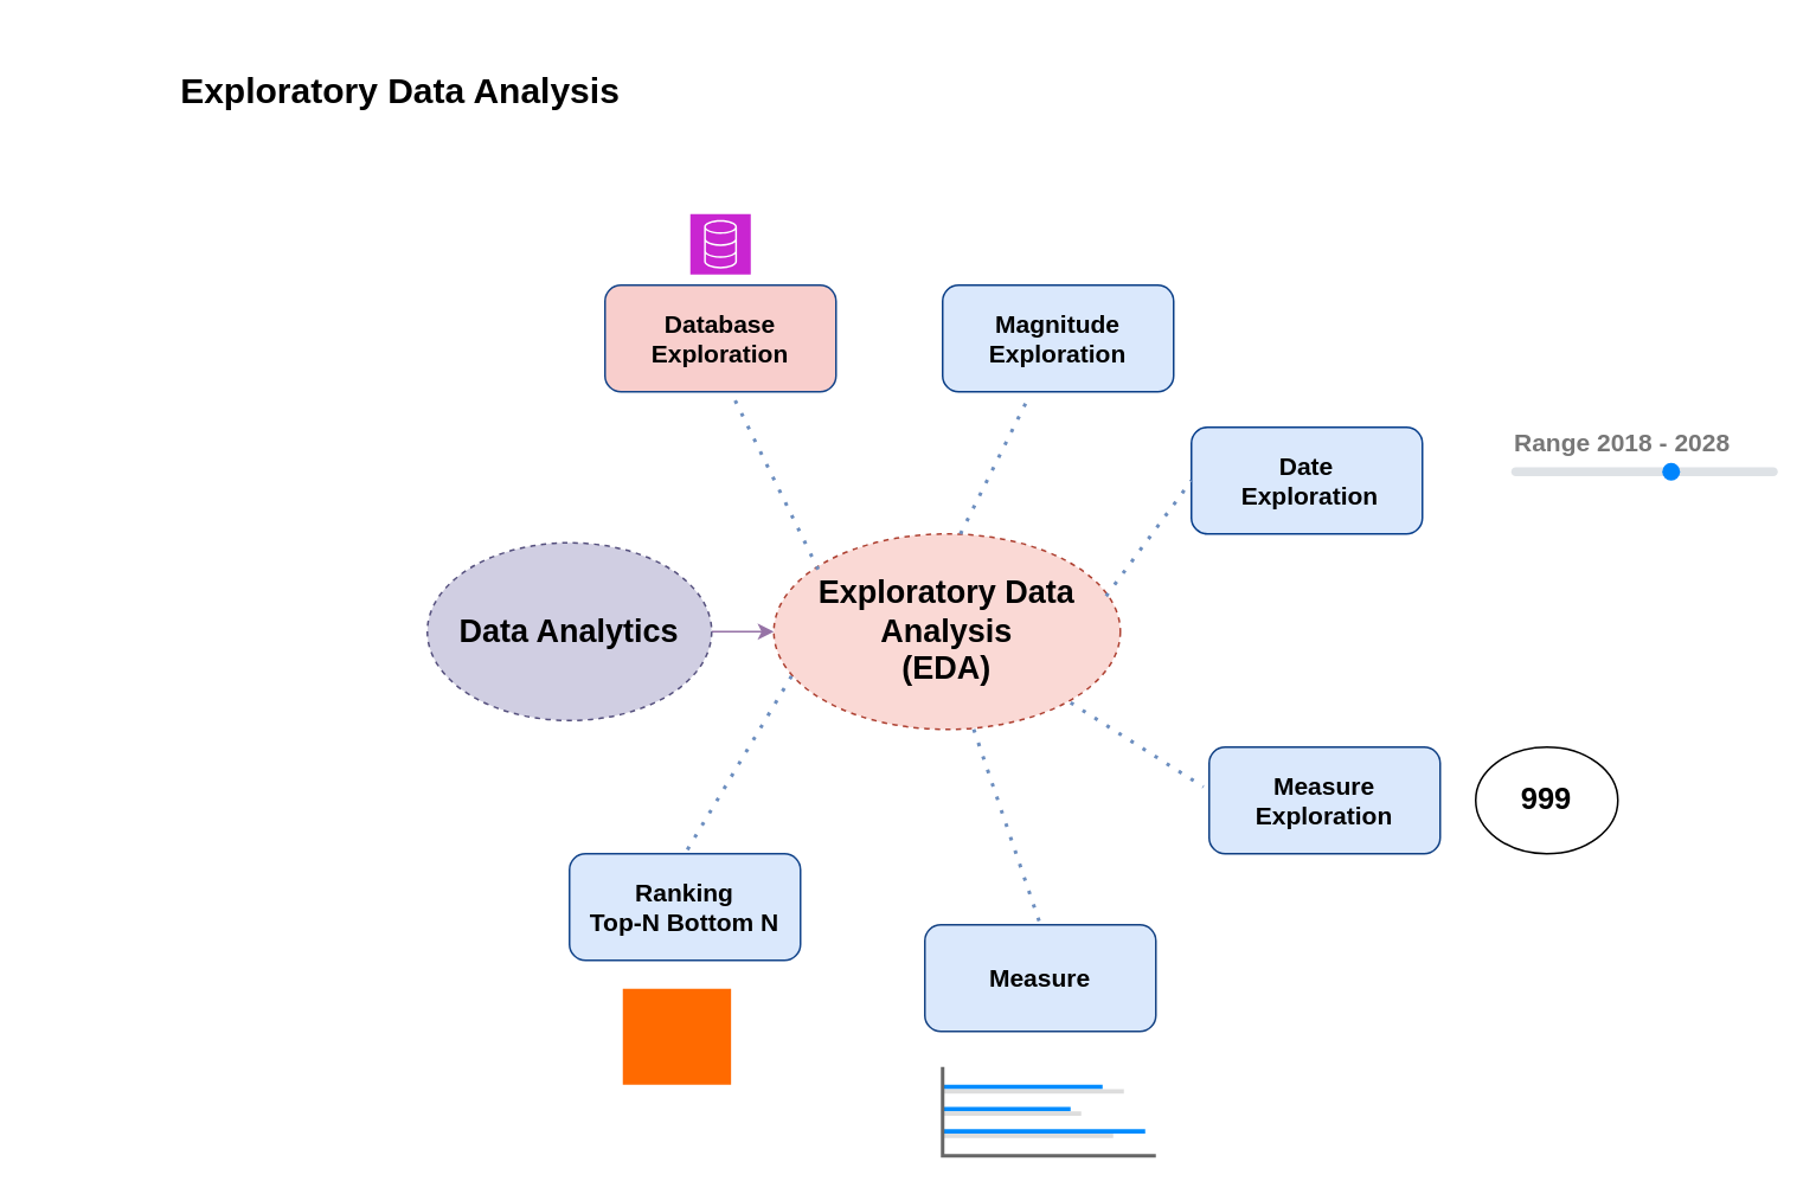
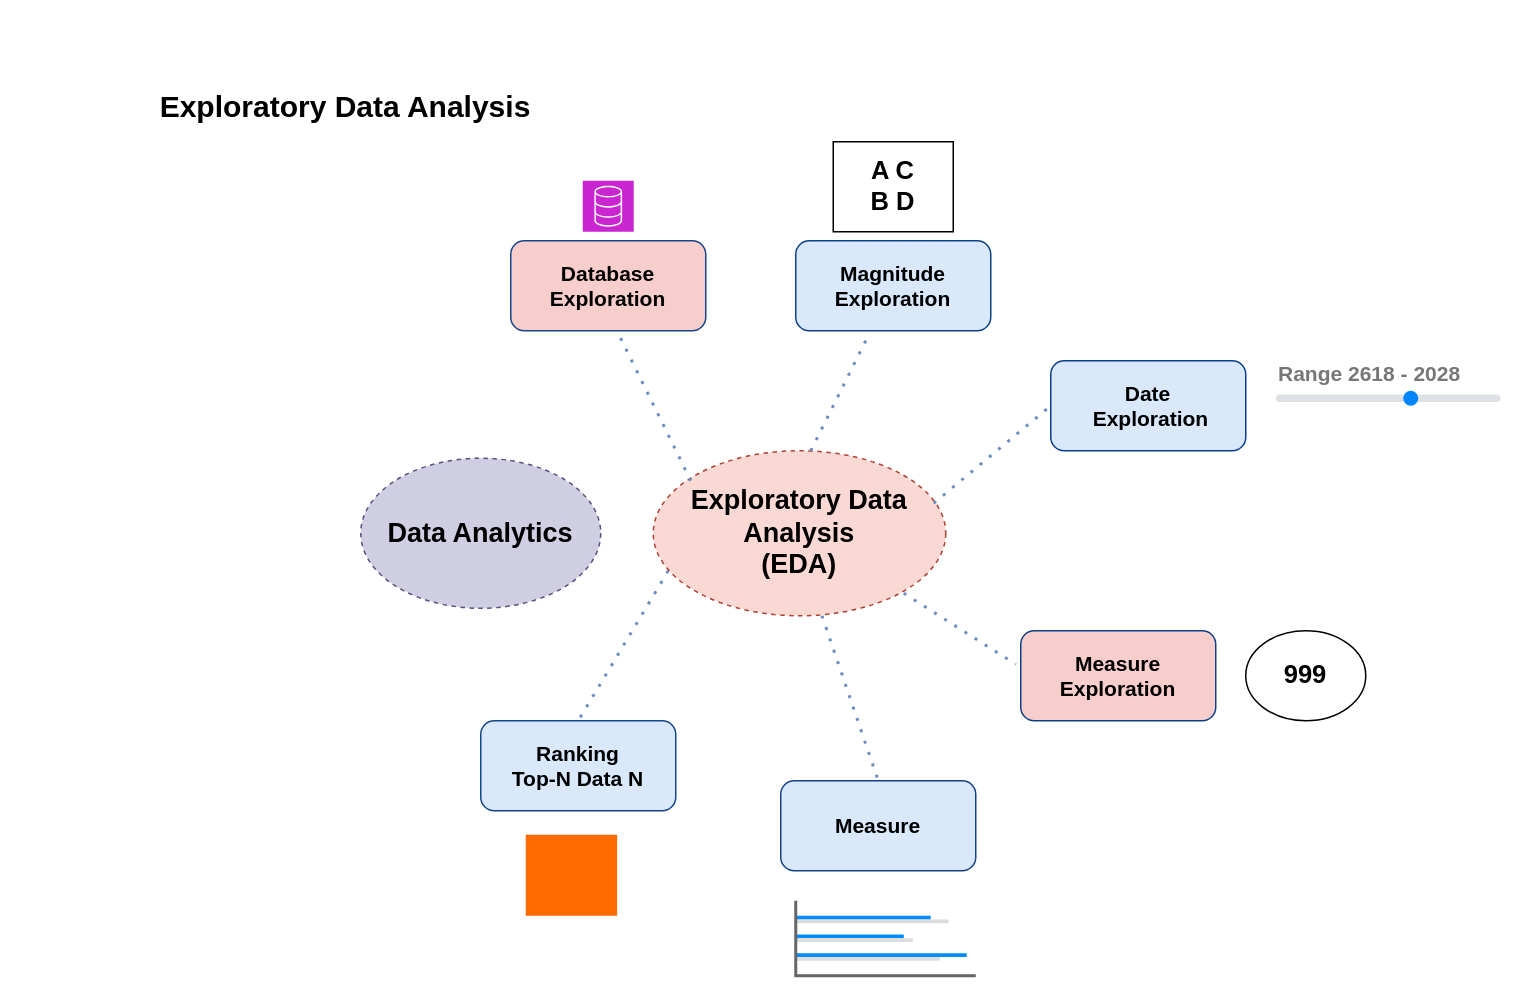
  <mxCell id="0" />
  <mxCell id="1" parent="0" />
- <mxCell id="2" style="edgeStyle=orthogonalEdgeStyle;rounded=0;orthogonalLoop=1;jettySize=auto;html=1;fillColor=#e1d5e7;strokeColor=#9673a6;" edge="1" parent="1" source="3" target="4"><mxGeometry relative="1" as="geometry" /></mxCell>
  <mxCell id="3" value="&lt;b&gt;&lt;font style=&quot;font-size: 18px;&quot;&gt;Data Analytics&lt;/font&gt;&lt;/b&gt;" style="ellipse;whiteSpace=wrap;html=1;fillColor=#d0cee2;dashed=1;strokeColor=#56517e;" vertex="1" parent="1"><mxGeometry x="240" y="305" width="160" height="100" as="geometry" /></mxCell>
  <mxCell id="4" value="&lt;span style=&quot;font-size: 18px;&quot;&gt;&lt;b&gt;Exploratory Data Analysis&lt;/b&gt;&lt;/span&gt;&lt;div&gt;&lt;span style=&quot;font-size: 18px;&quot;&gt;&lt;b&gt;(EDA)&lt;/b&gt;&lt;/span&gt;&lt;/div&gt;" style="ellipse;whiteSpace=wrap;html=1;fillColor=#fad9d5;dashed=1;strokeColor=#ae4132;" vertex="1" parent="1"><mxGeometry x="435" y="300" width="195" height="110" as="geometry" /></mxCell>
  <mxCell id="5" value="&lt;b&gt;&lt;font style=&quot;font-size: 14px;&quot;&gt;Database Exploration&lt;/font&gt;&lt;/b&gt;" style="rounded=1;whiteSpace=wrap;html=1;fillColor=#f8cecc;strokeColor=light-dark(#15458a, #5c79a3);" vertex="1" parent="1"><mxGeometry x="340" y="160" width="130" height="60" as="geometry" /></mxCell>
  <mxCell id="6" value="&lt;b&gt;&lt;font style=&quot;font-size: 14px;&quot;&gt;Magnitude Exploration&lt;/font&gt;&lt;/b&gt;" style="rounded=1;whiteSpace=wrap;html=1;fillColor=#dae8fc;strokeColor=light-dark(#0c4088, #5c79a3);" vertex="1" parent="1"><mxGeometry x="530" y="160" width="130" height="60" as="geometry" /></mxCell>
- <mxCell id="7" value="&lt;b&gt;&lt;font style=&quot;font-size: 14px;&quot;&gt;Date&lt;/font&gt;&lt;/b&gt;&lt;div&gt;&lt;b&gt;&lt;font style=&quot;font-size: 14px;&quot;&gt;&amp;nbsp;Exploration&lt;/font&gt;&lt;/b&gt;&lt;/div&gt;" style="rounded=1;whiteSpace=wrap;html=1;fillColor=#dae8fc;strokeColor=light-dark(#083f8c, #5c79a3);" vertex="1" parent="1"><mxGeometry x="670" y="240" width="130" height="60" as="geometry" /></mxCell>
- <mxCell id="8" value="&lt;b&gt;&lt;font style=&quot;font-size: 14px;&quot;&gt;Measure Exploration&lt;/font&gt;&lt;/b&gt;" style="rounded=1;whiteSpace=wrap;html=1;fillColor=#dae8fc;strokeColor=light-dark(#104084, #5c79a3);" vertex="1" parent="1"><mxGeometry x="680" y="420" width="130" height="60" as="geometry" /></mxCell>
+ <mxCell id="7" value="&lt;b&gt;&lt;font style=&quot;font-size: 14px;&quot;&gt;Date&lt;/font&gt;&lt;/b&gt;&lt;div&gt;&lt;b&gt;&lt;font style=&quot;font-size: 14px;&quot;&gt;&amp;nbsp;Exploration&lt;/font&gt;&lt;/b&gt;&lt;/div&gt;" style="rounded=1;whiteSpace=wrap;html=1;fillColor=#dae8fc;strokeColor=light-dark(#083f8c, #5c79a3);" vertex="1" parent="1"><mxGeometry x="700" y="240" width="130" height="60" as="geometry" /></mxCell>
+ <mxCell id="8" value="&lt;b&gt;&lt;font style=&quot;font-size: 14px;&quot;&gt;Measure Exploration&lt;/font&gt;&lt;/b&gt;" style="rounded=1;whiteSpace=wrap;html=1;fillColor=#f8cecc;strokeColor=light-dark(#104084, #5c79a3);" vertex="1" parent="1"><mxGeometry x="680" y="420" width="130" height="60" as="geometry" /></mxCell>
  <mxCell id="9" value="&lt;span style=&quot;font-size: 14px;&quot;&gt;&lt;b&gt;Measure&lt;/b&gt;&lt;/span&gt;" style="rounded=1;whiteSpace=wrap;html=1;fillColor=#dae8fc;strokeColor=light-dark(#154384, #5c79a3);" vertex="1" parent="1"><mxGeometry x="520" y="520" width="130" height="60" as="geometry" /></mxCell>
- <mxCell id="10" value="&lt;span style=&quot;font-size: 14px;&quot;&gt;&lt;b&gt;Ranking&lt;/b&gt;&lt;/span&gt;&lt;div&gt;&lt;span style=&quot;font-size: 14px;&quot;&gt;&lt;b&gt;Top-N Bottom N&lt;/b&gt;&lt;/span&gt;&lt;/div&gt;" style="rounded=1;whiteSpace=wrap;html=1;fillColor=#dae8fc;strokeColor=light-dark(#13458b, #5c79a3);" vertex="1" parent="1"><mxGeometry x="320" y="480" width="130" height="60" as="geometry" /></mxCell>
- <mxCell id="11" value="&lt;b&gt;Range 2018 - 2028&lt;/b&gt;" style="html=1;shadow=0;dashed=0;shape=mxgraph.bootstrap.rangeInput;dx=0.6;strokeColor=#0085FC;fillColor=#DEE2E6;fontColor=#777777;whiteSpace=wrap;align=left;verticalAlign=bottom;fontStyle=0;fontSize=14;labelPosition=center;verticalLabelPosition=top;" vertex="1" parent="1"><mxGeometry x="850" y="260" width="150" height="10" as="geometry" /></mxCell>
+ <mxCell id="10" value="&lt;span style=&quot;font-size: 14px;&quot;&gt;&lt;b&gt;Ranking&lt;/b&gt;&lt;/span&gt;&lt;div&gt;&lt;span style=&quot;font-size: 14px;&quot;&gt;&lt;b&gt;Top-N Data N&lt;/b&gt;&lt;/span&gt;&lt;/div&gt;" style="rounded=1;whiteSpace=wrap;html=1;fillColor=#dae8fc;strokeColor=light-dark(#13458b, #5c79a3);" vertex="1" parent="1"><mxGeometry x="320" y="480" width="130" height="60" as="geometry" /></mxCell>
+ <mxCell id="11" value="&lt;b&gt;Range 2618 - 2028&lt;/b&gt;" style="html=1;shadow=0;dashed=0;shape=mxgraph.bootstrap.rangeInput;dx=0.6;strokeColor=#0085FC;fillColor=#DEE2E6;fontColor=#777777;whiteSpace=wrap;align=left;verticalAlign=bottom;fontStyle=0;fontSize=14;labelPosition=center;verticalLabelPosition=top;" vertex="1" parent="1"><mxGeometry x="850" y="260" width="150" height="10" as="geometry" /></mxCell>
  <mxCell id="12" value="&lt;b&gt;&lt;font style=&quot;font-size: 17px;&quot;&gt;999&lt;/font&gt;&lt;/b&gt;" style="ellipse;whiteSpace=wrap;html=1;fillColor=none;strokeColor=default;" vertex="1" parent="1"><mxGeometry x="830" y="420" width="80" height="60" as="geometry" /></mxCell>
  <mxCell id="13" value="" style="verticalLabelPosition=bottom;shadow=0;dashed=0;align=center;html=1;verticalAlign=top;strokeWidth=1;shape=mxgraph.mockup.graphics.barChart;strokeColor=none;strokeColor2=none;strokeColor3=#666666;fillColor2=#008cff;fillColor3=#dddddd;" vertex="1" parent="1"><mxGeometry x="530" y="600" width="120" height="50" as="geometry" /></mxCell>
  <mxCell id="14" value="" style="points=[];aspect=fixed;html=1;align=center;shadow=0;dashed=0;fillColor=#FF6A00;strokeColor=none;shape=mxgraph.alibaba_cloud.rsimganalys;" vertex="1" parent="1"><mxGeometry x="350" y="556" width="60.93" height="54" as="geometry" /></mxCell>
  <mxCell id="15" value="" style="sketch=0;points=[[0,0,0],[0.25,0,0],[0.5,0,0],[0.75,0,0],[1,0,0],[0,1,0],[0.25,1,0],[0.5,1,0],[0.75,1,0],[1,1,0],[0,0.25,0],[0,0.5,0],[0,0.75,0],[1,0.25,0],[1,0.5,0],[1,0.75,0]];outlineConnect=0;fontColor=#232F3E;fillColor=#C925D1;strokeColor=#ffffff;dashed=0;verticalLabelPosition=bottom;verticalAlign=top;align=center;html=1;fontSize=12;fontStyle=0;aspect=fixed;shape=mxgraph.aws4.resourceIcon;resIcon=mxgraph.aws4.database;" vertex="1" parent="1"><mxGeometry x="388" y="120" width="34" height="34" as="geometry" /></mxCell>
+ <mxCell id="16" value="&lt;span style=&quot;font-size: 17px;&quot;&gt;&lt;b&gt;A C&lt;/b&gt;&lt;/span&gt;&lt;div&gt;&lt;span style=&quot;font-size: 17px;&quot;&gt;&lt;b&gt;B D&lt;/b&gt;&lt;/span&gt;&lt;/div&gt;" style="rounded=0;whiteSpace=wrap;html=1;fillColor=none;strokeColor=default;" vertex="1" parent="1"><mxGeometry x="555" y="94" width="80" height="60" as="geometry" /></mxCell>
  <mxCell id="17" value="" style="endArrow=none;dashed=1;html=1;dashPattern=1 3;strokeWidth=2;rounded=0;entryX=0.366;entryY=1.08;entryDx=0;entryDy=0;entryPerimeter=0;fillColor=#dae8fc;strokeColor=#6c8ebf;" edge="1" parent="1" target="6"><mxGeometry width="50" height="50" relative="1" as="geometry"><mxPoint x="540" y="300" as="sourcePoint" /><mxPoint x="572.5" y="230" as="targetPoint" /></mxGeometry></mxCell>
  <mxCell id="18" value="" style="endArrow=none;dashed=1;html=1;dashPattern=1 3;strokeWidth=2;rounded=0;entryX=0.554;entryY=1.04;entryDx=0;entryDy=0;entryPerimeter=0;fillColor=#dae8fc;strokeColor=#6c8ebf;" edge="1" parent="1" target="5"><mxGeometry width="50" height="50" relative="1" as="geometry"><mxPoint x="460" y="320" as="sourcePoint" /><mxPoint x="498" y="245" as="targetPoint" /></mxGeometry></mxCell>
  <mxCell id="19" value="" style="endArrow=none;dashed=1;html=1;dashPattern=1 3;strokeWidth=2;rounded=0;entryX=0;entryY=0.5;entryDx=0;entryDy=0;fillColor=#dae8fc;strokeColor=#6c8ebf;" edge="1" parent="1" target="7"><mxGeometry width="50" height="50" relative="1" as="geometry"><mxPoint x="622" y="335" as="sourcePoint" /><mxPoint x="660" y="260" as="targetPoint" /></mxGeometry></mxCell>
  <mxCell id="20" value="" style="endArrow=none;dashed=1;html=1;dashPattern=1 3;strokeWidth=2;rounded=0;entryX=-0.025;entryY=0.373;entryDx=0;entryDy=0;entryPerimeter=0;fillColor=#dae8fc;strokeColor=#6c8ebf;" edge="1" parent="1" target="8"><mxGeometry width="50" height="50" relative="1" as="geometry"><mxPoint x="602" y="395" as="sourcePoint" /><mxPoint x="680" y="330" as="targetPoint" /></mxGeometry></mxCell>
  <mxCell id="21" value="" style="endArrow=none;dashed=1;html=1;dashPattern=1 3;strokeWidth=2;rounded=0;entryX=0.5;entryY=0;entryDx=0;entryDy=0;fillColor=#dae8fc;strokeColor=#6c8ebf;" edge="1" parent="1" target="9"><mxGeometry width="50" height="50" relative="1" as="geometry"><mxPoint x="547.5" y="410" as="sourcePoint" /><mxPoint x="622.5" y="457" as="targetPoint" /></mxGeometry></mxCell>
  <mxCell id="22" value="" style="endArrow=none;dashed=1;html=1;dashPattern=1 3;strokeWidth=2;rounded=0;entryX=0.5;entryY=0;entryDx=0;entryDy=0;fillColor=#dae8fc;strokeColor=#6c8ebf;" edge="1" parent="1" target="10"><mxGeometry width="50" height="50" relative="1" as="geometry"><mxPoint x="445" y="380" as="sourcePoint" /><mxPoint x="520" y="427" as="targetPoint" /></mxGeometry></mxCell>
- <mxCell id="23" value="&lt;font style=&quot;font-size: 20px;&quot;&gt;&lt;b&gt;Exploratory Data Analysis&lt;/b&gt;&lt;/font&gt;" style="rounded=1;whiteSpace=wrap;html=1;fillColor=none;strokeColor=none;" vertex="1" parent="1"><mxGeometry x="20" y="20" width="410" height="60" as="geometry" /></mxCell>
+ <mxCell id="23" value="&lt;font style=&quot;font-size: 20px;&quot;&gt;&lt;b&gt;Exploratory Data Analysis&lt;/b&gt;&lt;/font&gt;" style="rounded=1;whiteSpace=wrap;html=1;fillColor=none;strokeColor=none;" vertex="1" parent="1"><mxGeometry x="25" y="40" width="410" height="60" as="geometry" /></mxCell>
